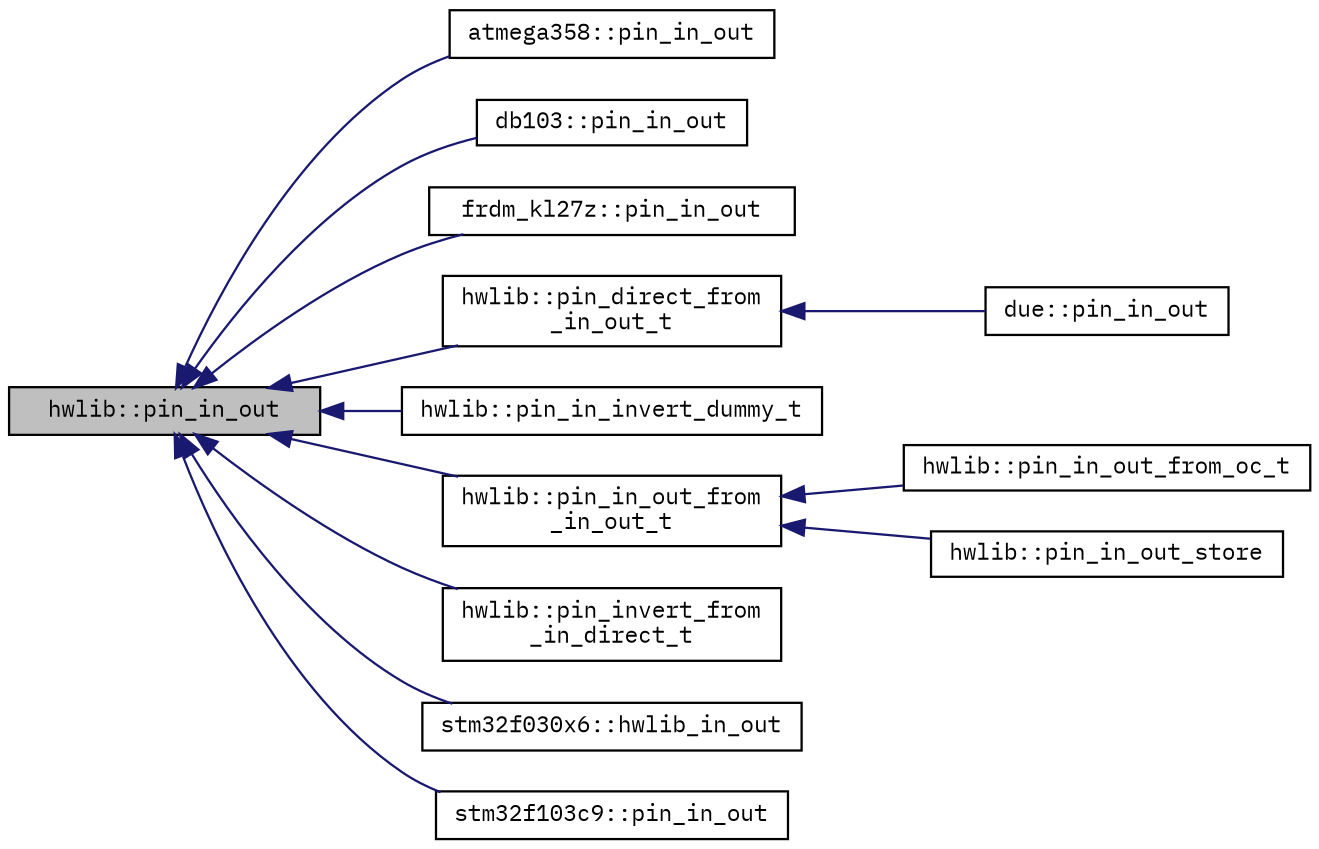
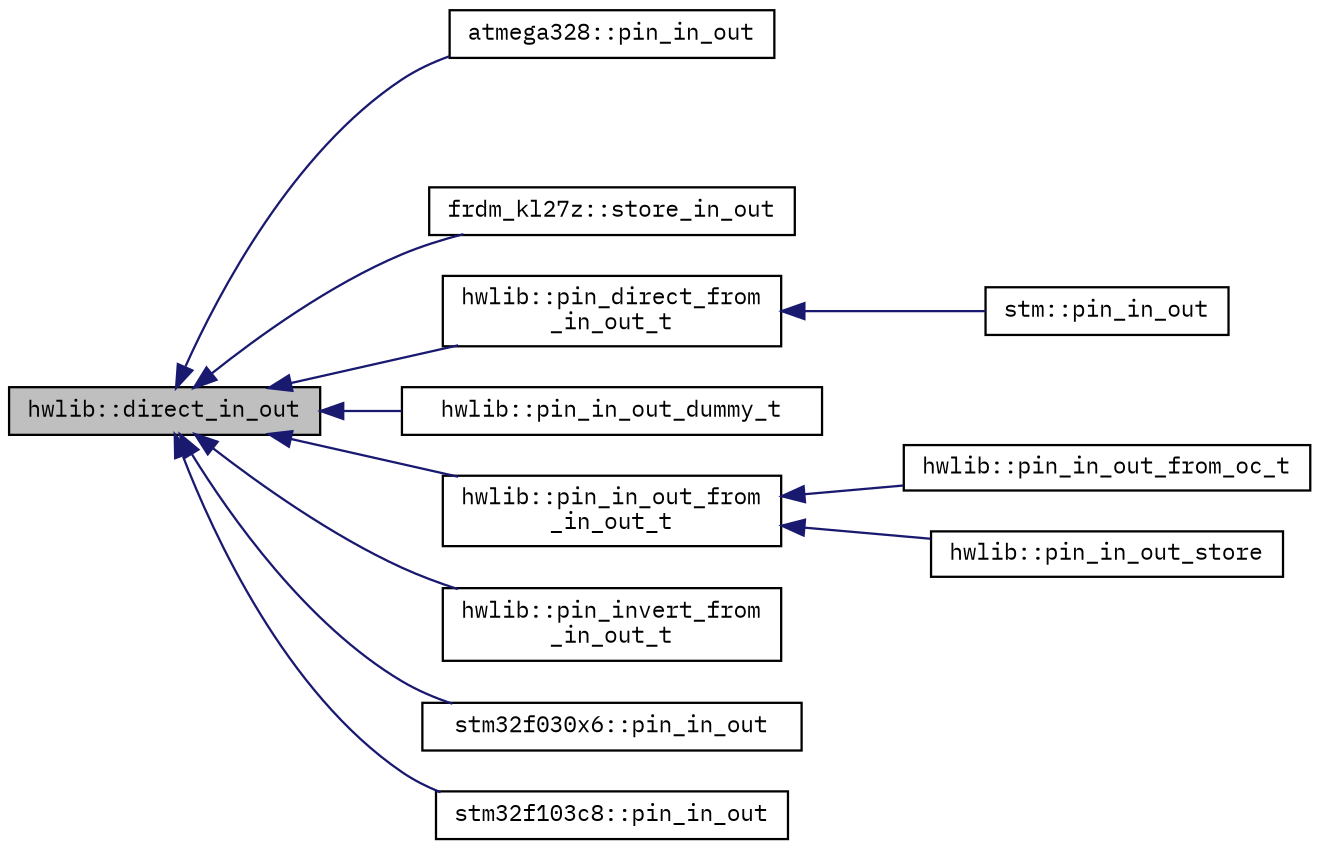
  digraph {
    fontname="IBM Plex Mono"
    rankdir=LR
    node [color=black fillcolor=white fontname="IBM Plex Mono" fontsize=10 shape=record style=filled]
    edge [color=midnightblue dir=back fontname="IBM Plex Mono" fontsize=10 labelfontname=Helvetica labelfontsize=10 style=solid]
-   n1 [fillcolor=grey75 fontcolor=black height=0.2 label="hwlib::pin_in_out" width=0.4]
-   n2 [height=0.2 label="atmega358::pin_in_out" width=0.4]
-   n3 [height=0.2 label="db103::pin_in_out" width=0.4]
-   n4 [height=0.2 label="frdm_kl27z::pin_in_out" width=0.4]
+   n1 [fillcolor=grey75 fontcolor=black height=0.2 label="hwlib::direct_in_out" width=0.4]
+   n2 [height=0.2 label="atmega328::pin_in_out" width=0.4]
+   n4 [height=0.2 label="frdm_kl27z::store_in_out" width=0.4]
    n5 [height=0.2 label="hwlib::pin_direct_from\l_in_out_t" width=0.4]
-   n6 [height=0.2 label="hwlib::pin_in_invert_dummy_t" width=0.4]
+   n6 [height=0.2 label="hwlib::pin_in_out_dummy_t" width=0.4]
    n7 [height=0.2 label="hwlib::pin_in_out_from\l_in_out_t" width=0.4]
-   n8 [height=0.2 label="hwlib::pin_invert_from\l_in_direct_t" width=0.4]
-   n9 [height=0.2 label="stm32f030x6::hwlib_in_out" width=0.4]
-   n10 [height=0.2 label="stm32f103c9::pin_in_out" width=0.4]
-   n11 [height=0.2 label="due::pin_in_out" width=0.4]
+   n8 [height=0.2 label="hwlib::pin_invert_from\l_in_out_t" width=0.4]
+   n9 [height=0.2 label="stm32f030x6::pin_in_out" width=0.4]
+   n10 [height=0.2 label="stm32f103c8::pin_in_out" width=0.4]
+   n11 [height=0.2 label="stm::pin_in_out" width=0.4]
    n12 [height=0.2 label="hwlib::pin_in_out_from_oc_t" width=0.4]
    n13 [height=0.2 label="hwlib::pin_in_out_store" width=0.4]
    n1 -> n2
-   n1 -> n3
    n1 -> n4
    n1 -> n5
    n1 -> n6
    n1 -> n7
    n1 -> n8
    n1 -> n9
    n1 -> n10
    n5 -> n11
    n7 -> n12
    n7 -> n13
  }
